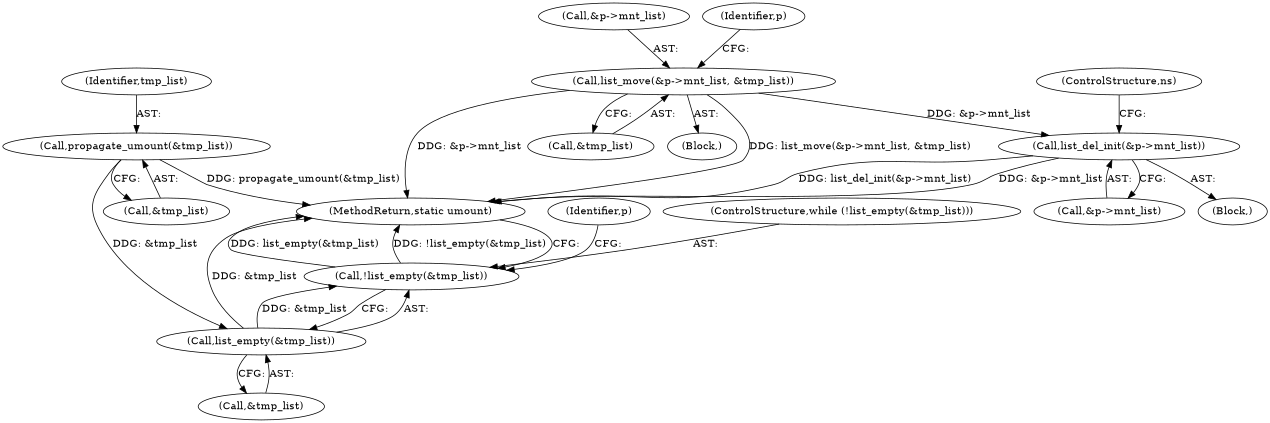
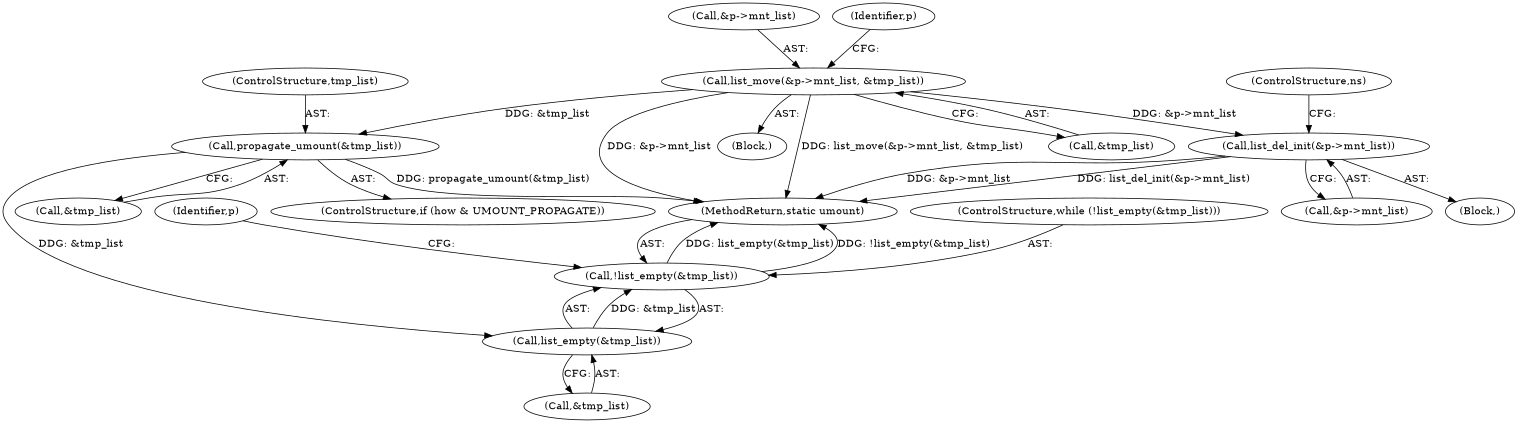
  digraph {
    n1 [label="(Call,list_move(&p->mnt_list, &tmp_list))"]
    n2 [label="(Call,propagate_umount(&tmp_list))"]
    n3 [label="(Call,list_del_init(&p->mnt_list))"]
    n4 [label="(Block,)"]
    n5 [label="(Call,&tmp_list)"]
    n6 [label="(MethodReturn,static umount)"]
    n7 [label="(Call,list_empty(&tmp_list))"]
    n8 [label="(Call,&tmp_list)"]
+   n9 [label="(ControlStructure,if (how & UMOUNT_PROPAGATE))"]
    n10 [label="(Call,!list_empty(&tmp_list))"]
    n11 [label="(Call,&tmp_list)"]
    n12 [label="(Call,&p->mnt_list)"]
    n13 [label="(Block,)"]
    n14 [label="(ControlStructure,while (!list_empty(&tmp_list)))"]
    n15 [label="(ControlStructure,ns)"]
-   n16 [label="(Identifier,tmp_list)"]
+   n16 [label="(ControlStructure,tmp_list)"]
    n17 [label="(Call,&p->mnt_list)"]
    n18 [label="(Identifier,p)"]
    n19 [label="(Identifier,p)"]
+   n1 -> n2 [label="DDG: &tmp_list"]
    n1 -> n3 [label="DDG: &p->mnt_list"]
    n1 -> n4 [label="AST: "]
    n1 -> n5 [label="CFG: "]
    n1 -> n6 [label="DDG: list_move(&p->mnt_list, &tmp_list)"]
    n1 -> n6 [label="DDG: &p->mnt_list"]
    n2 -> n6 [label="DDG: propagate_umount(&tmp_list)"]
    n2 -> n7 [label="DDG: &tmp_list"]
    n2 -> n8 [label="CFG: "]
+   n2 -> n9 [label="AST: "]
    n3 -> n6 [label="DDG: list_del_init(&p->mnt_list)"]
    n3 -> n6 [label="DDG: &p->mnt_list"]
    n3 -> n12 [label="CFG: "]
    n3 -> n13 [label="AST: "]
    n5 -> n1 [label="AST: "]
-   n6 -> n10 [label="CFG: "]
-   n7 -> n6 [label="DDG: &tmp_list"]
+   n6 -> n10 [label="AST: "]
    n7 -> n10 [label="AST: "]
    n7 -> n10 [label="DDG: &tmp_list"]
    n7 -> n11 [label="CFG: "]
    n8 -> n2 [label="AST: "]
    n10 -> n6 [label="DDG: list_empty(&tmp_list)"]
    n10 -> n6 [label="DDG: !list_empty(&tmp_list)"]
-   n10 -> n7 [label="CFG: "]
+   n10 -> n7 [label="AST: "]
    n11 -> n7 [label="AST: "]
    n12 -> n3 [label="AST: "]
    n14 -> n10 [label="AST: "]
    n15 -> n3 [label="CFG: "]
    n16 -> n2 [label="AST: "]
    n17 -> n1 [label="AST: "]
    n18 -> n10 [label="CFG: "]
    n19 -> n1 [label="CFG: "]
  }
